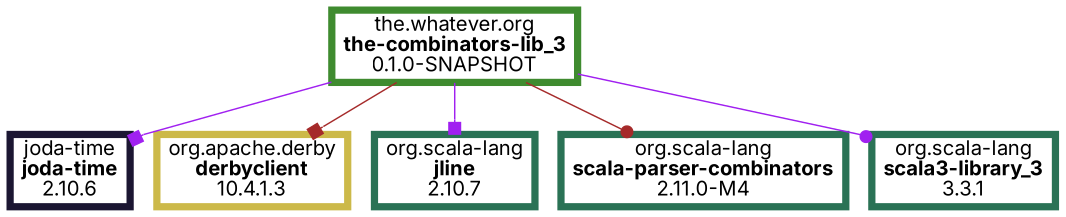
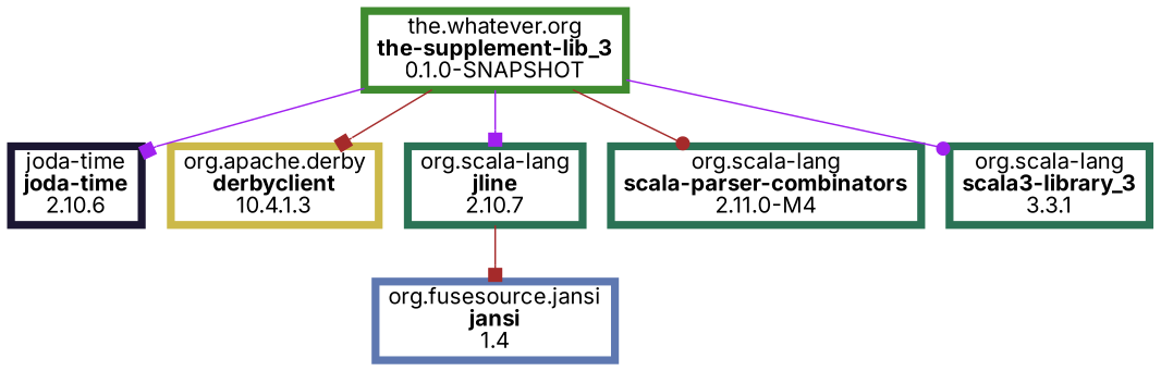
  digraph {
    fontname=Inter
    rankdir=TB
    splines=polyline
    node [color="#2A7255" fontname=Inter penwidth=5 shape=box]
    edge [arrowhead=box arrowtail=none color=brown fontname=Inter]
    n1 [color="#1B1632" label=<joda-time<BR/><B>joda-time</B><BR/>2.10.6>]
    n2 [color="#CCB949" label=<org.apache.derby<BR/><B>derbyclient</B><BR/>10.4.1.3>]
+   n3 [color="#5E78B1" label=<org.fusesource.jansi<BR/><B>jansi</B><BR/>1.4>]
    n4 [label=<org.scala-lang<BR/><B>jline</B><BR/>2.10.7>]
    n5 [label=<org.scala-lang<BR/><B>scala-parser-combinators</B><BR/>2.11.0-M4>]
    n6 [label=<org.scala-lang<BR/><B>scala3-library_3</B><BR/>3.3.1>]
-   n7 [color="#3F8B2F" label=<the.whatever.org<BR/><B>the-combinators-lib_3</B><BR/>0.1.0-SNAPSHOT>]
+   n7 [color="#3F8B2F" label=<the.whatever.org<BR/><B>the-supplement-lib_3</B><BR/>0.1.0-SNAPSHOT>]
+   n4 -> n3
    n7 -> n1 [color=purple]
    n7 -> n2
    n7 -> n4 [color=purple]
    n7 -> n5 [arrowhead=dot]
    n7 -> n6 [arrowhead=dot color=purple]
  }
